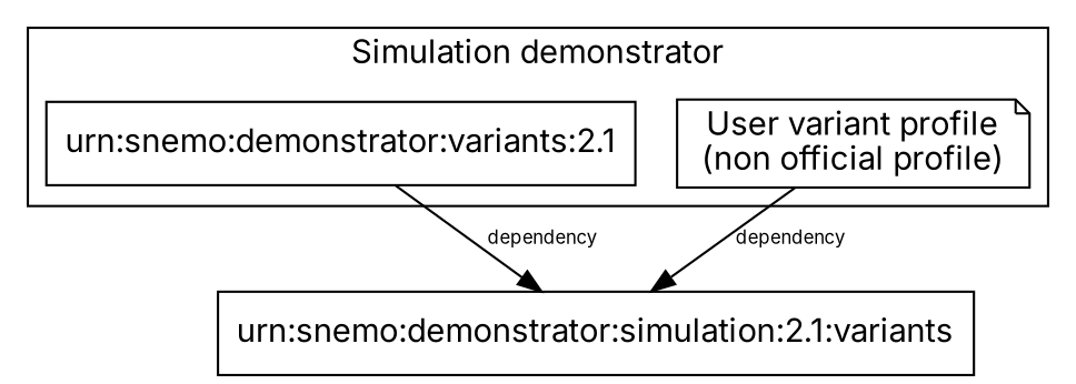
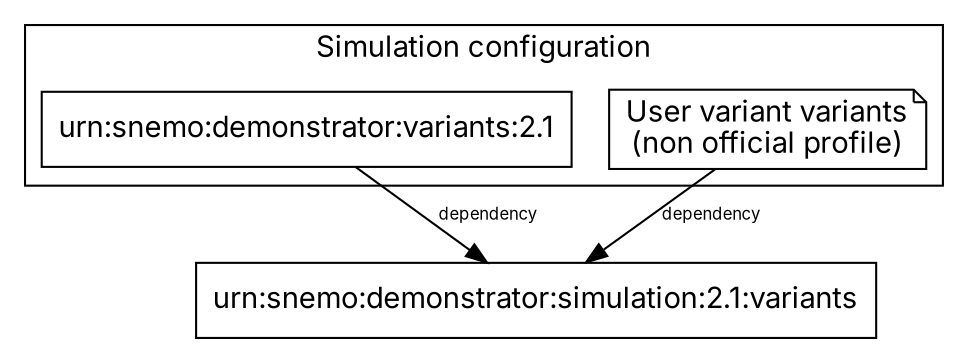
  digraph {
    fontname=Inter
    node [fontname=Inter shape=box]
    edge [fontname=Inter fontsize=8]
    n1 [label="urn:snemo:demonstrator:variants:2.1"]
-   n2 [label="User variant profile\n(non official profile)" shape=note]
+   n2 [label="User variant variants\n(non official profile)" shape=note]
    n3 [label="urn:snemo:demonstrator:simulation:2.1:variants"]
    subgraph cluster_1 {
-     label="Simulation demonstrator"
+     label="Simulation configuration"
      n1
      n2
    }
    n1 -> n3 [label=" dependency "]
    n2 -> n3 [label=" dependency "]
  }
